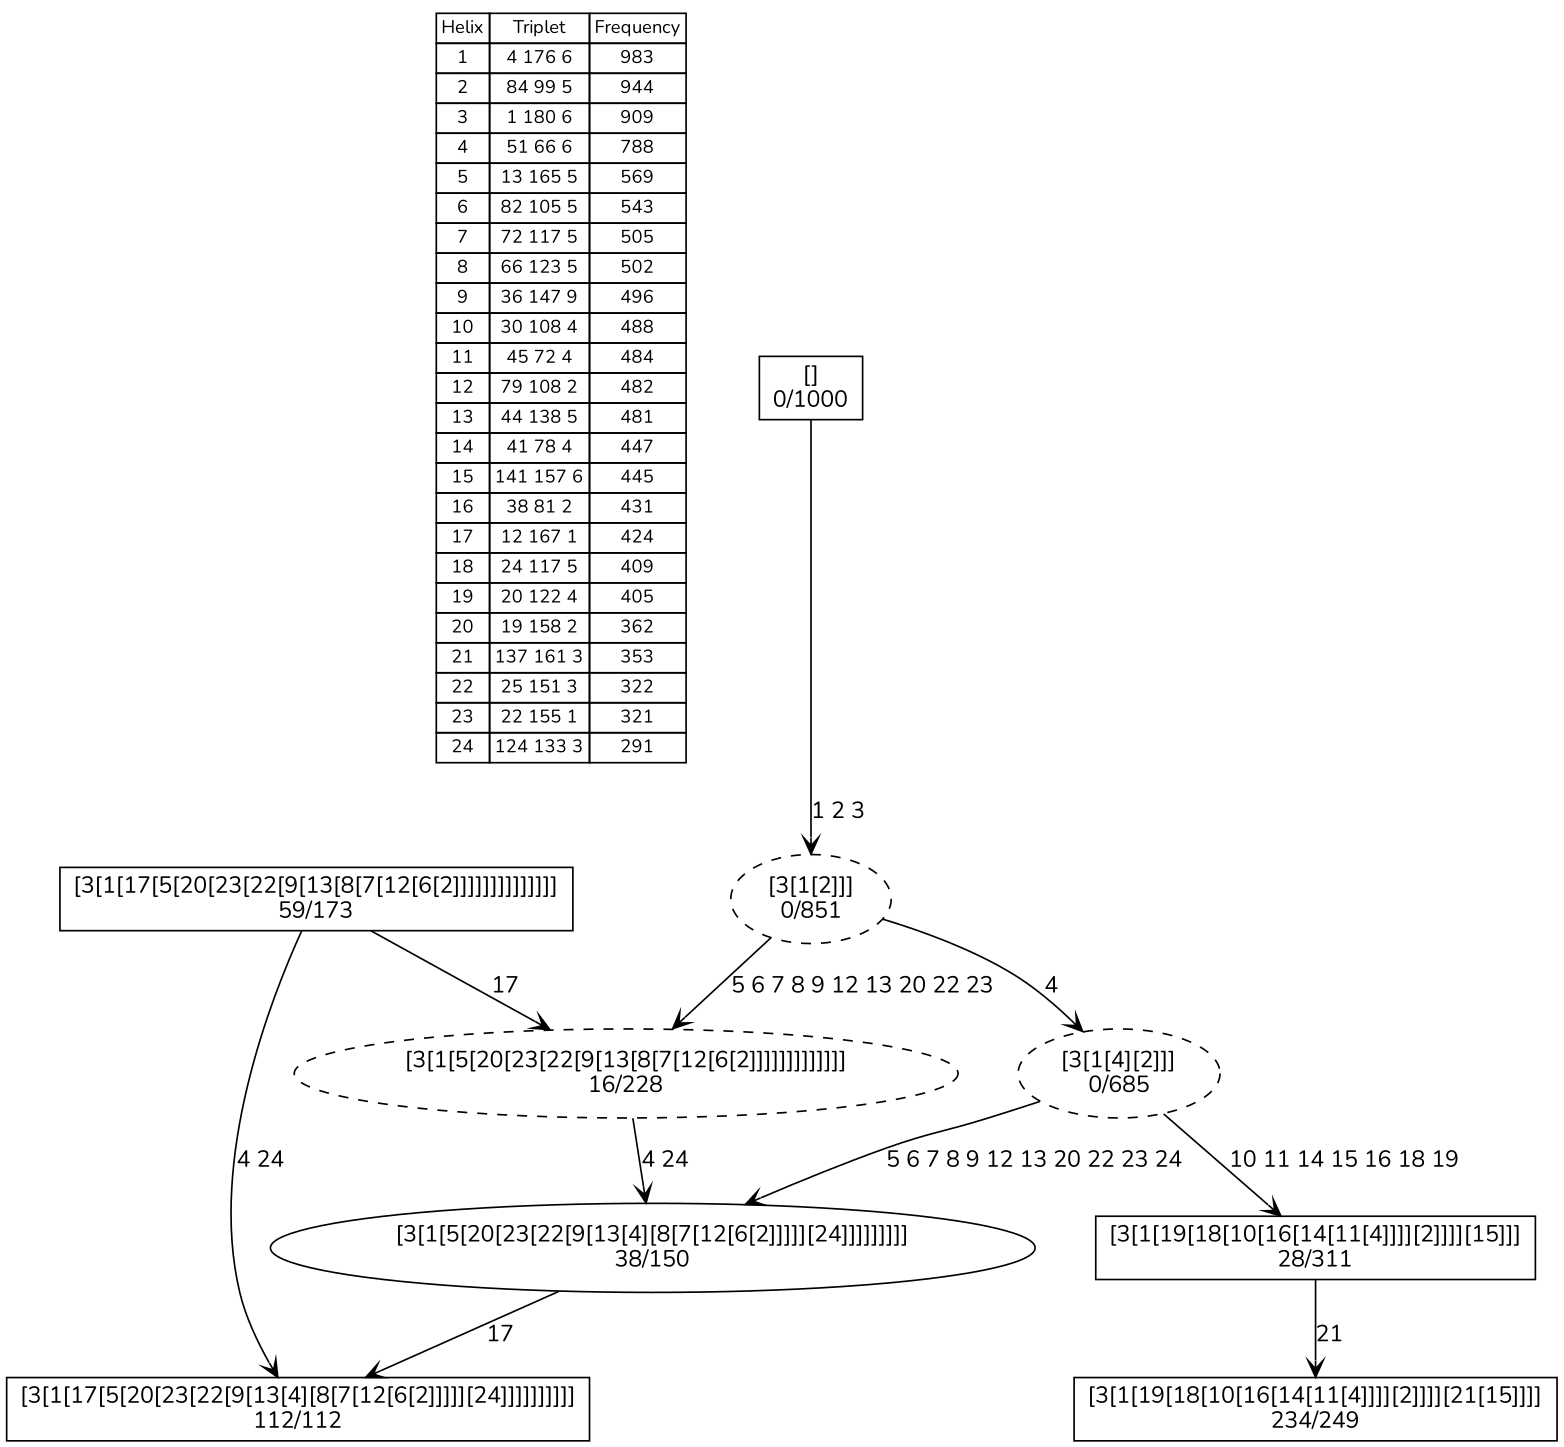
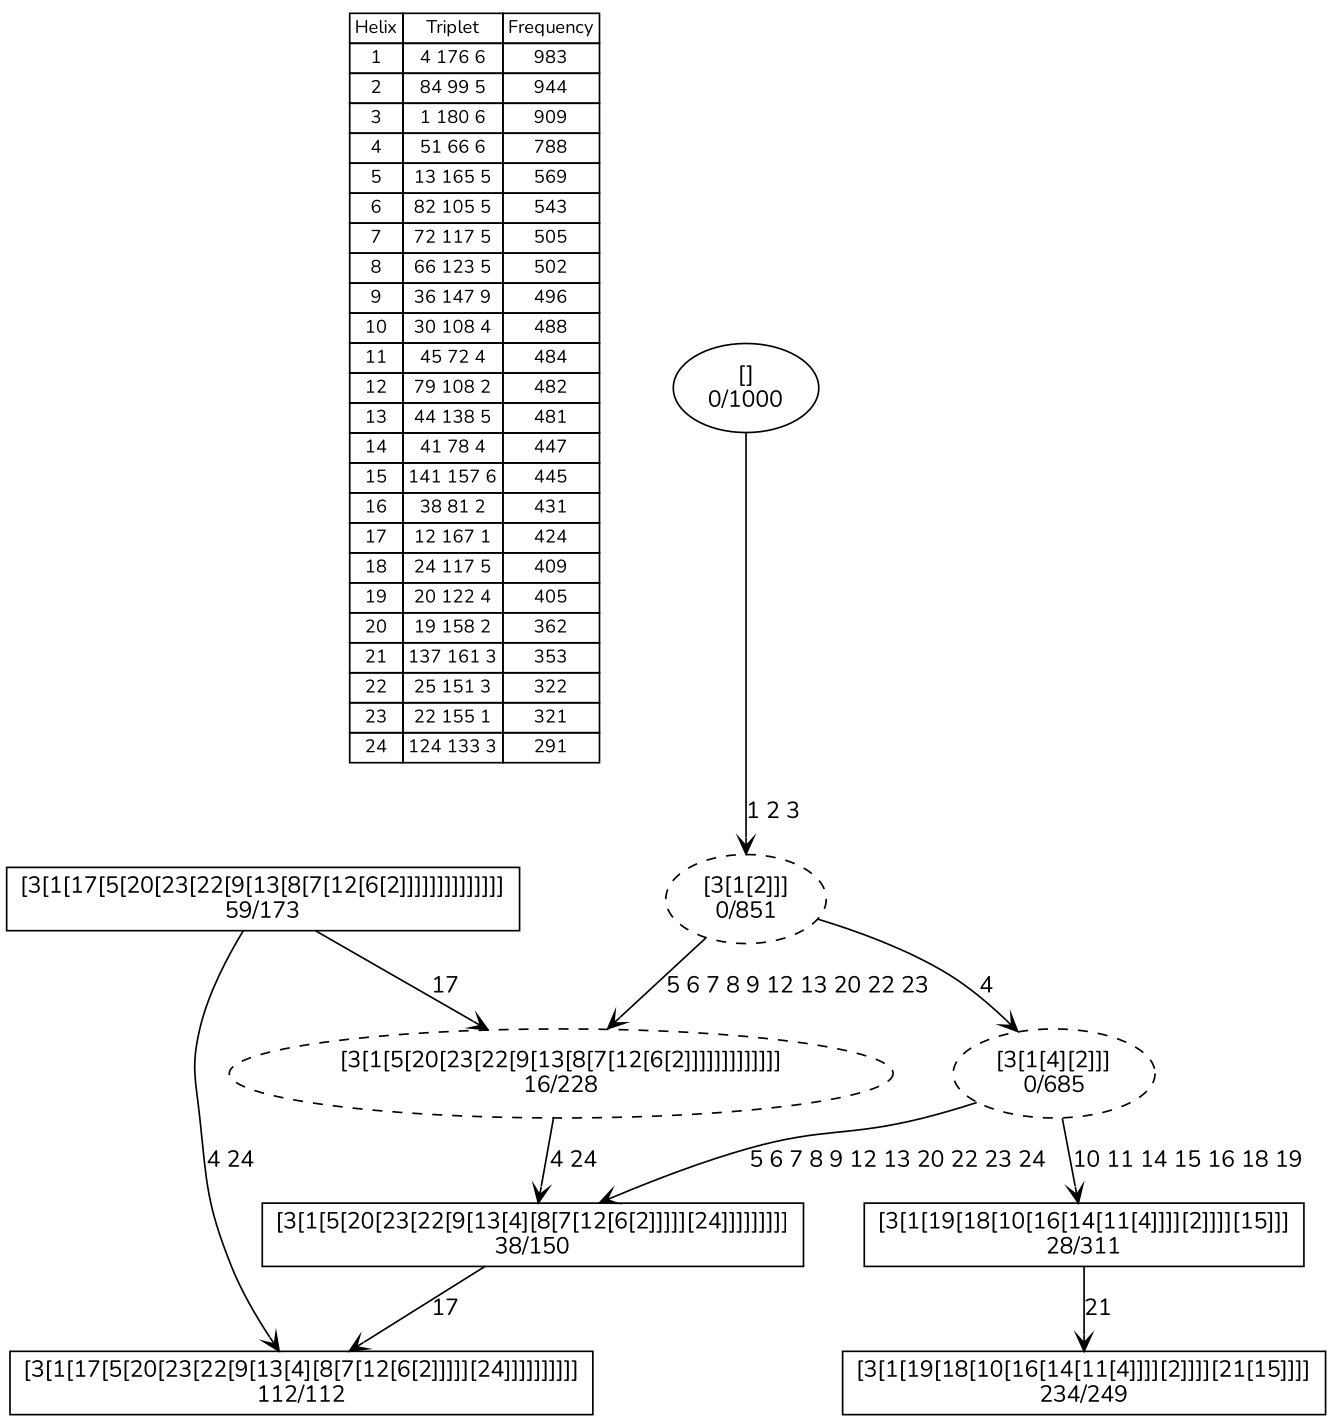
  digraph {
    fontname=Nunito
    nodesep=0.5
    node [fontname=Nunito shape=box]
    edge [arrowhead=vee fontname=Nunito]
    n1 [fontsize=11 label=< <table border="0" cellborder="1" cellspacing="0"><tr><td>Helix</td><td>Triplet</td><td>Frequency</td></tr> <tr><td>1</td><td>4 176 6</td><td>983</td></tr> <tr><td>2</td><td>84 99 5</td><td>944</td></tr> <tr><td>3</td><td>1 180 6</td><td>909</td></tr> <tr><td>4</td><td>51 66 6</td><td>788</td></tr> <tr><td>5</td><td>13 165 5</td><td>569</td></tr> <tr><td>6</td><td>82 105 5</td><td>543</td></tr> <tr><td>7</td><td>72 117 5</td><td>505</td></tr> <tr><td>8</td><td>66 123 5</td><td>502</td></tr> <tr><td>9</td><td>36 147 9</td><td>496</td></tr> <tr><td>10</td><td>30 108 4</td><td>488</td></tr> <tr><td>11</td><td>45 72 4</td><td>484</td></tr> <tr><td>12</td><td>79 108 2</td><td>482</td></tr> <tr><td>13</td><td>44 138 5</td><td>481</td></tr> <tr><td>14</td><td>41 78 4</td><td>447</td></tr> <tr><td>15</td><td>141 157 6</td><td>445</td></tr> <tr><td>16</td><td>38 81 2</td><td>431</td></tr> <tr><td>17</td><td>12 167 1</td><td>424</td></tr> <tr><td>18</td><td>24 117 5</td><td>409</td></tr> <tr><td>19</td><td>20 122 4</td><td>405</td></tr> <tr><td>20</td><td>19 158 2</td><td>362</td></tr> <tr><td>21</td><td>137 161 3</td><td>353</td></tr> <tr><td>22</td><td>25 151 3</td><td>322</td></tr> <tr><td>23</td><td>22 155 1</td><td>321</td></tr> <tr><td>24</td><td>124 133 3</td><td>291</td></tr> </table>> shape=plaintext]
    n2 [label="[3[1[19[18[10[16[14[11[4]]]][2]]]][21[15]]]]\n234/249"]
    n3 [label="[3[1[17[5[20[23[22[9[13[4][8[7[12[6[2]]]]][24]]]]]]]]]]\n112/112"]
    n4 [label="[3[1[17[5[20[23[22[9[13[8[7[12[6[2]]]]]]]]]]]]]]\n59/173"]
    n5 [label="[3[1[5[20[23[22[9[13[8[7[12[6[2]]]]]]]]]]]]]\n16/228" style=dashed shape=""]
    n6 [label="[3[1[19[18[10[16[14[11[4]]]][2]]]][15]]]\n28/311"]
-   n7 [label="[3[1[5[20[23[22[9[13[4][8[7[12[6[2]]]]][24]]]]]]]]]\n38/150" shape=ellipse]
+   n7 [label="[3[1[5[20[23[22[9[13[4][8[7[12[6[2]]]]][24]]]]]]]]]\n38/150"]
    n8 [label="[3[1[4][2]]]\n0/685" style=dashed shape=""]
    n9 [label="[3[1[2]]]\n0/851" style=dashed shape=""]
-   n10 [label="[]\n0/1000"]
+   n10 [label="[]\n0/1000" shape=""]
    n4 -> n3 [label="4 24 "]
    n4 -> n5 [label="17 "]
    n5 -> n7 [label="4 24 "]
    n6 -> n2 [label="21 "]
    n7 -> n3 [label="17 "]
    n8 -> n6 [label="10 11 14 15 16 18 19 "]
    n8 -> n7 [label="5 6 7 8 9 12 13 20 22 23 24 "]
    n9 -> n5 [label="5 6 7 8 9 12 13 20 22 23 "]
    n9 -> n8 [label="4 "]
    n10 -> n9 [label="1 2 3 "]
  }
